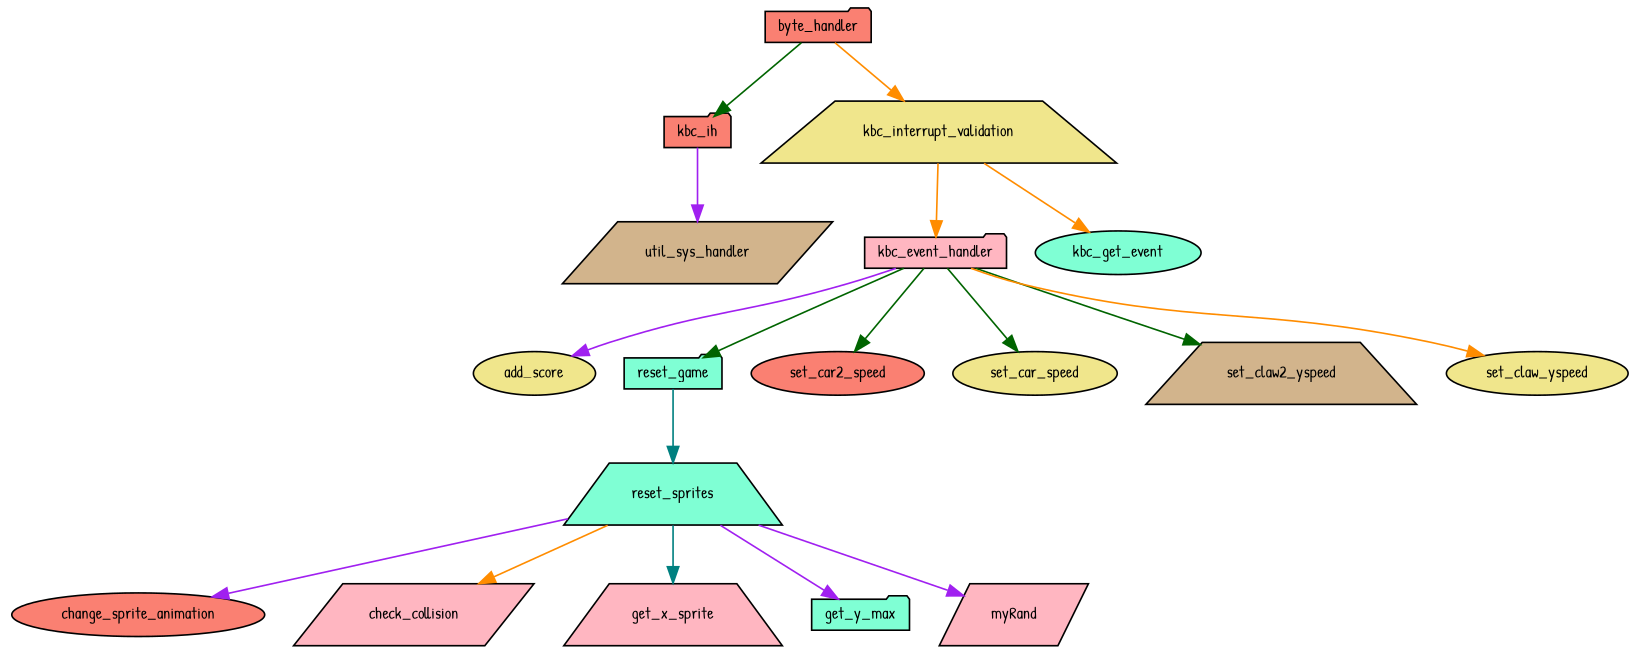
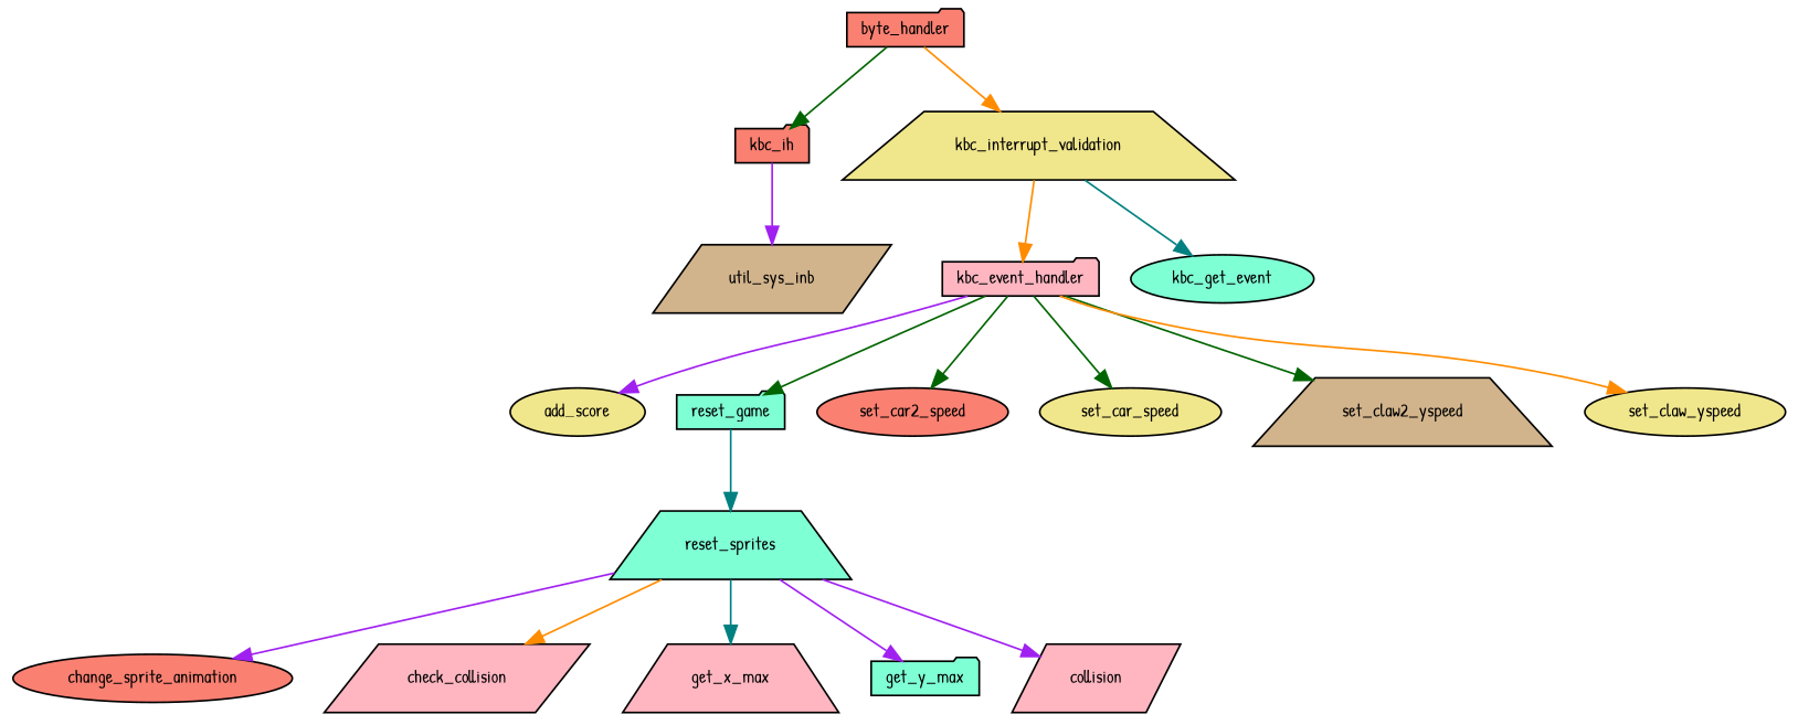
  digraph {
    fontname="Patrick Hand"
    rankdir=TB
    node [color=black fillcolor=salmon fontname="Patrick Hand" fontsize=10 shape=ellipse style=filled]
    edge [color=darkgreen fontname="Patrick Hand" fontsize=10 labelfontname=Helvetica labelfontsize=10 style=solid]
    n1 [fontcolor=black height=0.2 label=byte_handler shape=folder width=0.4]
    n2 [height=0.2 label=kbc_ih shape=folder width=0.4]
    n3 [fillcolor=khaki height=0.2 label=kbc_interrupt_validation shape=trapezium width=0.4]
-   n4 [fillcolor=tan height=0.2 label=util_sys_handler shape=parallelogram width=0.4]
+   n4 [fillcolor=tan height=0.2 label=util_sys_inb shape=parallelogram width=0.4]
    n5 [fillcolor=lightpink height=0.2 label=kbc_event_handler shape=folder width=0.4]
    n6 [fillcolor=aquamarine height=0.2 label=kbc_get_event width=0.4]
    n7 [fillcolor=khaki height=0.2 label=add_score width=0.4]
    n8 [fillcolor=aquamarine height=0.2 label=reset_game shape=folder width=0.4]
    n9 [height=0.2 label=set_car2_speed width=0.4]
    n10 [fillcolor=khaki height=0.2 label=set_car_speed width=0.4]
    n11 [fillcolor=tan height=0.2 label=set_claw2_yspeed shape=trapezium width=0.4]
    n12 [fillcolor=khaki height=0.2 label=set_claw_yspeed width=0.4]
    n13 [fillcolor=aquamarine height=0.2 label=reset_sprites shape=trapezium width=0.4]
    n14 [height=0.2 label=change_sprite_animation width=0.4]
    n15 [fillcolor=lightpink height=0.2 label=check_collision shape=parallelogram width=0.4]
-   n16 [fillcolor=lightpink height=0.2 label=get_x_sprite shape=trapezium width=0.4]
+   n16 [fillcolor=lightpink height=0.2 label=get_x_max shape=trapezium width=0.4]
    n17 [fillcolor=aquamarine height=0.2 label=get_y_max shape=folder width=0.4]
-   n18 [fillcolor=lightpink height=0.2 label=myRand shape=parallelogram width=0.4]
+   n18 [fillcolor=lightpink height=0.2 label=collision shape=parallelogram width=0.4]
    n1 -> n2
    n1 -> n3 [color=darkorange]
    n2 -> n4 [color=purple]
    n3 -> n5 [color=darkorange]
-   n3 -> n6 [color=darkorange]
+   n3 -> n6 [color=teal]
    n5 -> n7 [color=purple]
    n5 -> n8
    n5 -> n9
    n5 -> n10
    n5 -> n11
    n5 -> n12 [color=darkorange]
    n8 -> n13 [color=teal]
    n13 -> n14 [color=purple]
    n13 -> n15 [color=darkorange]
    n13 -> n16 [color=teal]
    n13 -> n17 [color=purple]
    n13 -> n18 [color=purple]
  }
